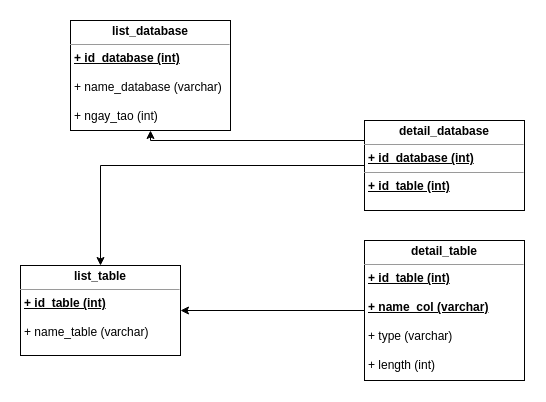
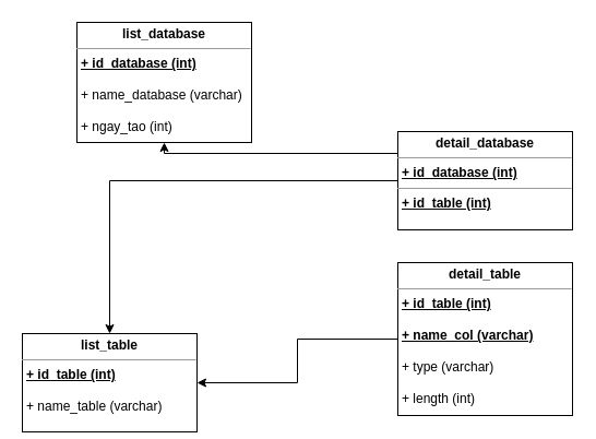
  <mxCell id="0" />
  <mxCell id="1" parent="0" />
  <mxCell id="2" value="&lt;p style=&quot;margin: 0px ; margin-top: 4px ; text-align: center&quot;&gt;&lt;b&gt;list_database&lt;/b&gt;&lt;/p&gt;&lt;hr size=&quot;1&quot;&gt;&lt;p style=&quot;margin: 0px ; margin-left: 4px&quot;&gt;&lt;b&gt;&lt;u&gt;+ id_database (int)&lt;/u&gt;&lt;/b&gt;&lt;/p&gt;&lt;p style=&quot;margin: 0px ; margin-left: 4px&quot;&gt;&lt;br&gt;&lt;/p&gt;&lt;p style=&quot;margin: 0px ; margin-left: 4px&quot;&gt;+ name_database (varchar)&lt;/p&gt;&lt;p style=&quot;margin: 0px ; margin-left: 4px&quot;&gt;&lt;br&gt;&lt;/p&gt;&lt;p style=&quot;margin: 0px ; margin-left: 4px&quot;&gt;+ ngay_tao (int)&lt;/p&gt;" style="verticalAlign=top;align=left;overflow=fill;fontSize=12;fontFamily=Helvetica;html=1;" parent="1" vertex="1"><mxGeometry x="70" y="20" width="160" height="110" as="geometry" /></mxCell>
  <mxCell id="3" style="edgeStyle=orthogonalEdgeStyle;rounded=0;orthogonalLoop=1;jettySize=auto;html=1;" parent="1" source="5" target="2" edge="1"><mxGeometry relative="1" as="geometry"><Array as="points"><mxPoint x="150" y="140" /></Array></mxGeometry></mxCell>
  <mxCell id="4" style="edgeStyle=orthogonalEdgeStyle;rounded=0;orthogonalLoop=1;jettySize=auto;html=1;" parent="1" source="5" target="6" edge="1"><mxGeometry relative="1" as="geometry" /></mxCell>
  <mxCell id="5" value="&lt;p style=&quot;margin: 0px ; margin-top: 4px ; text-align: center&quot;&gt;&lt;b&gt;detail_database&lt;/b&gt;&lt;/p&gt;&lt;hr size=&quot;1&quot;&gt;&lt;p style=&quot;margin: 0px ; margin-left: 4px&quot;&gt;&lt;b&gt;&lt;u&gt;+ id_database (int)&lt;/u&gt;&lt;/b&gt;&lt;/p&gt;&lt;hr size=&quot;1&quot;&gt;&lt;p style=&quot;margin: 0px ; margin-left: 4px&quot;&gt;&lt;b&gt;&lt;u&gt;+ id_table (int)&lt;/u&gt;&lt;/b&gt;&lt;/p&gt;" style="verticalAlign=top;align=left;overflow=fill;fontSize=12;fontFamily=Helvetica;html=1;" parent="1" vertex="1"><mxGeometry x="364" y="120" width="160" height="90" as="geometry" /></mxCell>
- <mxCell id="6" value="&lt;p style=&quot;margin: 0px ; margin-top: 4px ; text-align: center&quot;&gt;&lt;b&gt;list_table&lt;/b&gt;&lt;/p&gt;&lt;hr size=&quot;1&quot;&gt;&lt;p style=&quot;margin: 0px ; margin-left: 4px&quot;&gt;&lt;b&gt;&lt;u&gt;+ id_table (int)&lt;/u&gt;&lt;/b&gt;&lt;/p&gt;&lt;p style=&quot;margin: 0px ; margin-left: 4px&quot;&gt;&lt;br&gt;&lt;/p&gt;&lt;p style=&quot;margin: 0px ; margin-left: 4px&quot;&gt;+ name_table (varchar)&lt;/p&gt;" style="verticalAlign=top;align=left;overflow=fill;fontSize=12;fontFamily=Helvetica;html=1;" parent="1" vertex="1"><mxGeometry x="20" y="265" width="160" height="90" as="geometry" /></mxCell>
+ <mxCell id="6" value="&lt;p style=&quot;margin: 0px ; margin-top: 4px ; text-align: center&quot;&gt;&lt;b&gt;list_table&lt;/b&gt;&lt;/p&gt;&lt;hr size=&quot;1&quot;&gt;&lt;p style=&quot;margin: 0px ; margin-left: 4px&quot;&gt;&lt;b&gt;&lt;u&gt;+ id_table (int)&lt;/u&gt;&lt;/b&gt;&lt;/p&gt;&lt;p style=&quot;margin: 0px ; margin-left: 4px&quot;&gt;&lt;br&gt;&lt;/p&gt;&lt;p style=&quot;margin: 0px ; margin-left: 4px&quot;&gt;+ name_table (varchar)&lt;/p&gt;" style="verticalAlign=top;align=left;overflow=fill;fontSize=12;fontFamily=Helvetica;html=1;" parent="1" vertex="1"><mxGeometry x="20" y="305" width="160" height="90" as="geometry" /></mxCell>
  <mxCell id="7" style="edgeStyle=orthogonalEdgeStyle;rounded=0;orthogonalLoop=1;jettySize=auto;html=1;" edge="1" parent="1" source="8" target="6"><mxGeometry relative="1" as="geometry" /></mxCell>
  <mxCell id="8" value="&lt;p style=&quot;margin: 0px ; margin-top: 4px ; text-align: center&quot;&gt;&lt;b&gt;detail_table&lt;/b&gt;&lt;/p&gt;&lt;hr size=&quot;1&quot;&gt;&lt;p style=&quot;margin: 0px ; margin-left: 4px&quot;&gt;&lt;b&gt;&lt;u&gt;+ id_table (int)&lt;/u&gt;&lt;/b&gt;&lt;/p&gt;&lt;p style=&quot;margin: 0px ; margin-left: 4px&quot;&gt;&lt;b&gt;&lt;u&gt;&lt;br&gt;&lt;/u&gt;&lt;/b&gt;&lt;/p&gt;&lt;p style=&quot;margin: 0px ; margin-left: 4px&quot;&gt;&lt;b&gt;&lt;u&gt;+ name_col (varchar)&lt;/u&gt;&lt;/b&gt;&lt;/p&gt;&lt;p style=&quot;margin: 0px ; margin-left: 4px&quot;&gt;&lt;br&gt;&lt;/p&gt;&lt;p style=&quot;margin: 0px ; margin-left: 4px&quot;&gt;+ type (varchar)&lt;/p&gt;&lt;p style=&quot;margin: 0px ; margin-left: 4px&quot;&gt;&lt;br&gt;&lt;/p&gt;&lt;p style=&quot;margin: 0px ; margin-left: 4px&quot;&gt;+ length (int)&lt;/p&gt;" style="verticalAlign=top;align=left;overflow=fill;fontSize=12;fontFamily=Helvetica;html=1;" parent="1" vertex="1"><mxGeometry x="364" y="240" width="160" height="140" as="geometry" /></mxCell>
